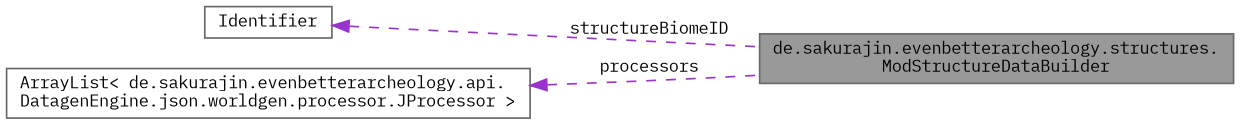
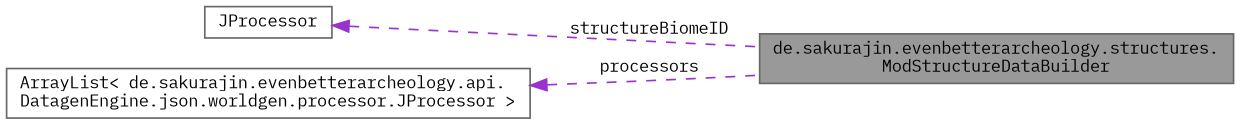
  digraph {
    rankdir=LR
    fontname="IBM Plex Mono"
    node [color=gray40 fillcolor=white fontname="IBM Plex Mono" fontsize=10 shape=box style=filled]
    edge [color=darkorchid3 dir=back fontname="IBM Plex Mono" fontsize=10 labelfontname=Helvetica labelfontsize=10 style=dashed]
    n1 [fillcolor=grey60 fontcolor=black height=0.2 label="de.sakurajin.evenbetterarcheology.structures.\lModStructureDataBuilder" width=0.4]
-   n2 [height=0.2 label=Identifier width=0.4]
+   n2 [height=0.2 label=JProcessor width=0.4]
    n3 [height=0.2 label="ArrayList\< de.sakurajin.evenbetterarcheology.api.\lDatagenEngine.json.worldgen.processor.JProcessor \>" width=0.4]
    n2 -> n1 [label=" structureBiomeID"]
    n3 -> n1 [label=" processors"]
  }
